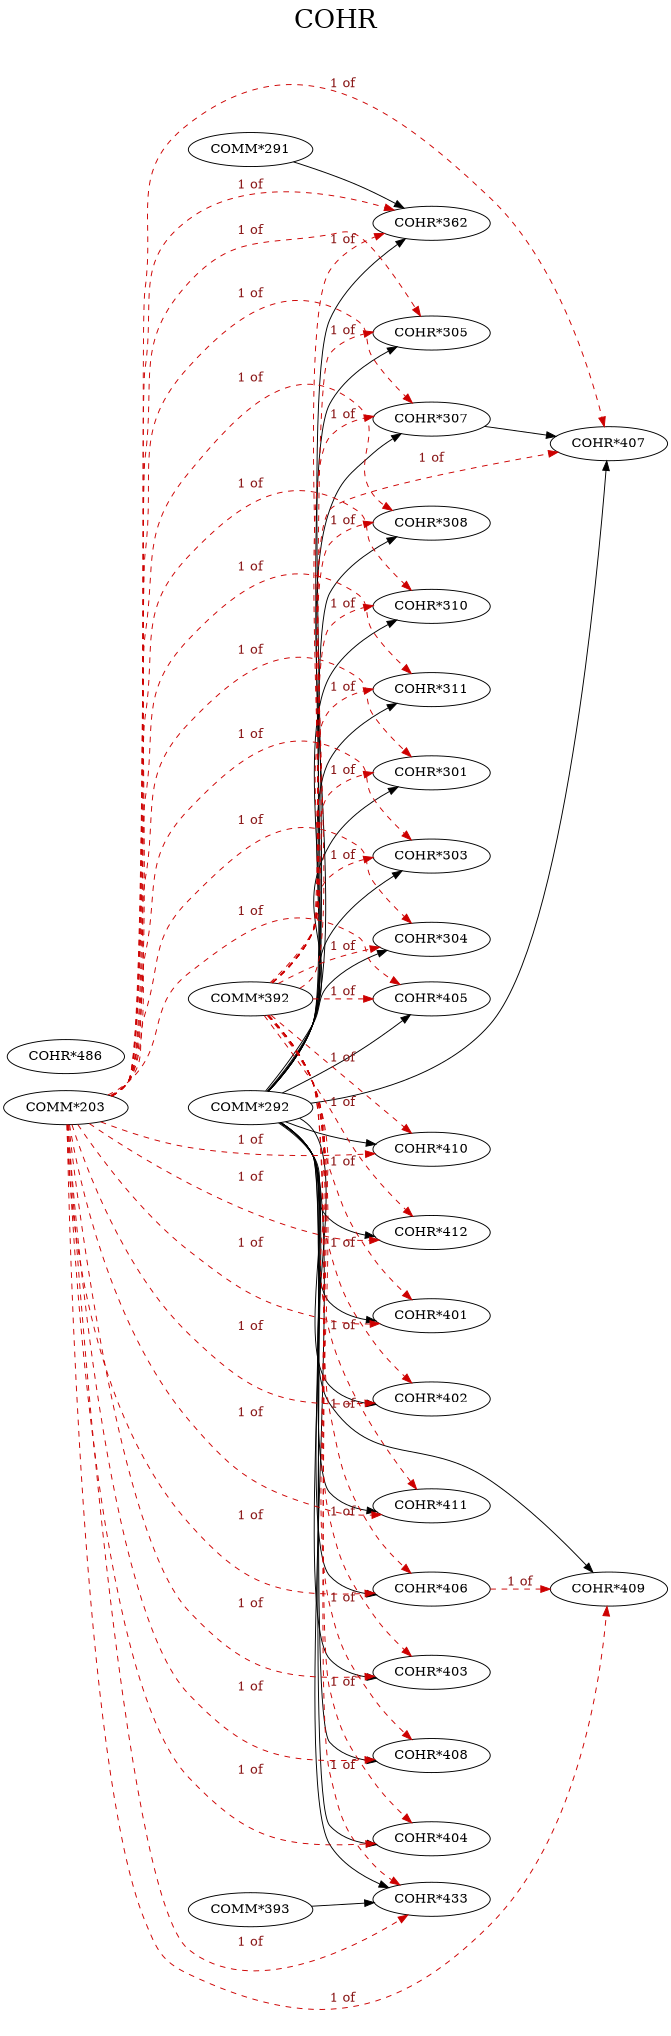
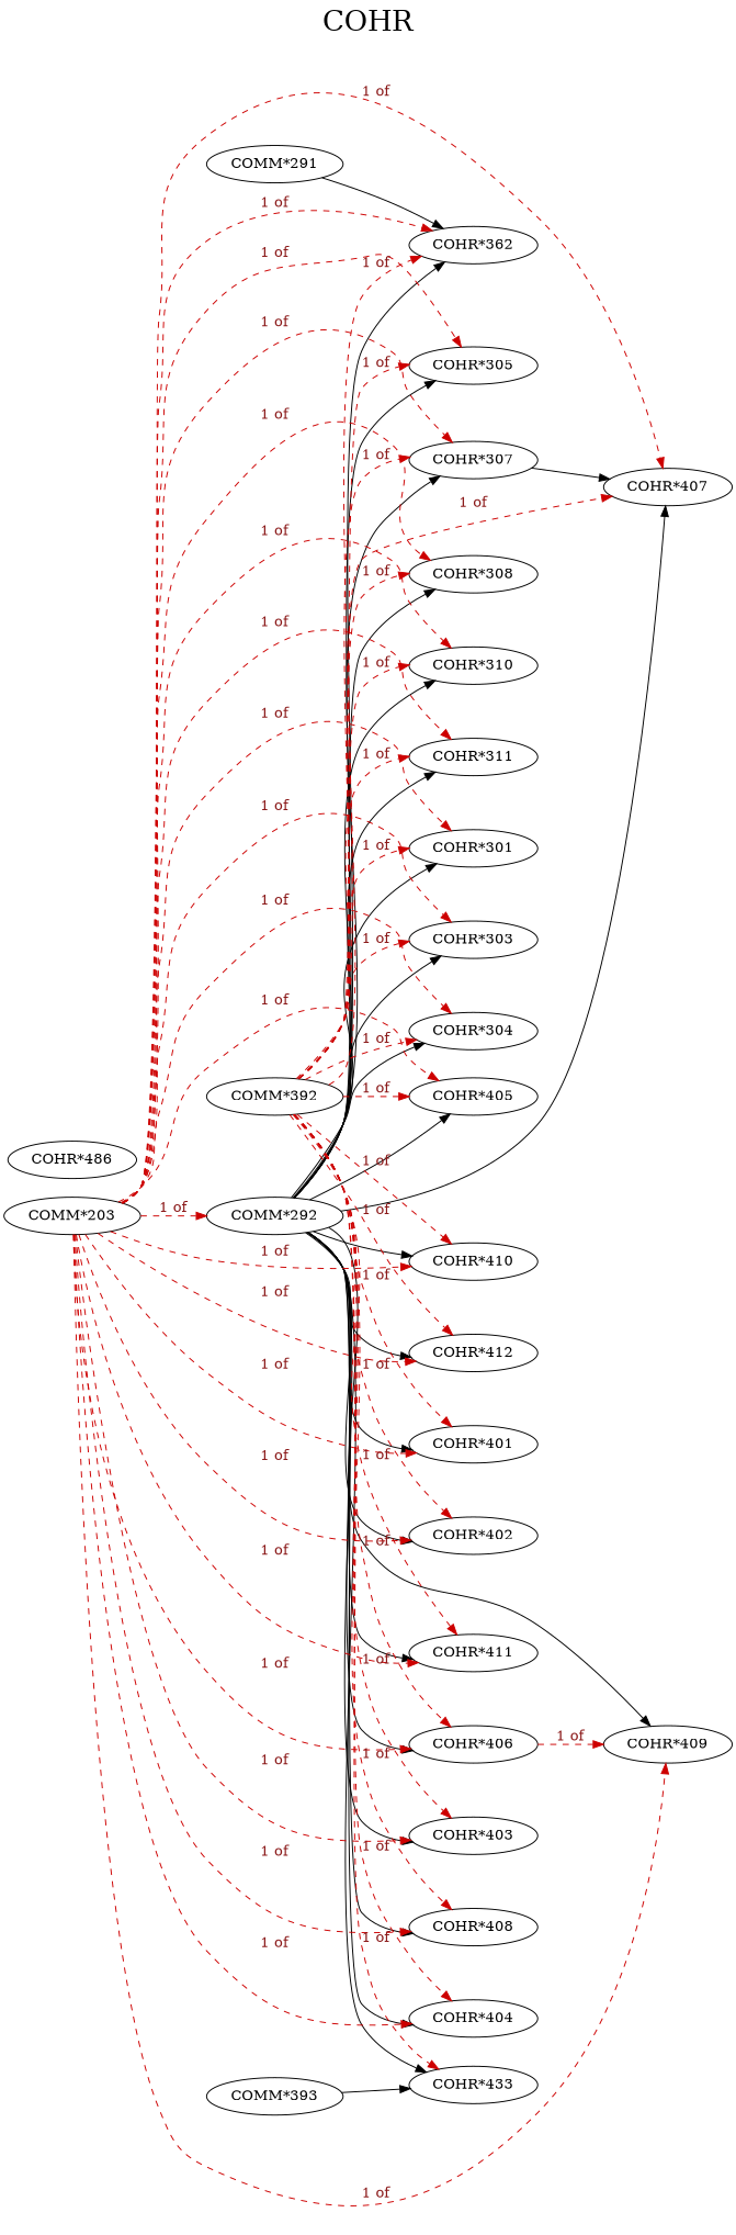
  digraph {
    fontsize=27
    label=COHR
    labelloc=t
    rankdir=LR
    edge [style=dashed color=red3 fontcolor=firebrick4]
    "COMM*292"
    "COHR*301"
    n3 [label="COHR*362"]
    "COHR*303"
    "COHR*304"
    "COHR*305"
    "COHR*307"
    "COHR*308"
    "COHR*310"
    "COHR*311"
    "COHR*401"
    "COHR*402"
    "COHR*403"
    "COHR*404"
    "COHR*405"
    "COHR*406"
    "COHR*407"
    "COHR*408"
    "COHR*409"
    "COHR*410"
    "COHR*411"
    "COHR*412"
    "COHR*433"
    "COMM*203"
    "COMM*392"
    "COMM*291"
    "COMM*393"
    "COHR*486"
    "COMM*292" -> "COHR*301" [style=solid color="" fontcolor=""]
    "COMM*292" -> n3 [style="" color="" fontcolor=""]
    "COMM*292" -> "COHR*303" [style=solid color="" fontcolor=""]
    "COMM*292" -> "COHR*304" [style=solid color="" fontcolor=""]
    "COMM*292" -> "COHR*305" [style=solid color="" fontcolor=""]
    "COMM*292" -> "COHR*307" [style=solid color="" fontcolor=""]
    "COMM*292" -> "COHR*308" [style=solid color="" fontcolor=""]
    "COMM*292" -> "COHR*310" [style=solid color="" fontcolor=""]
    "COMM*292" -> "COHR*311" [style=solid color="" fontcolor=""]
    "COMM*292" -> "COHR*401" [style=solid color="" fontcolor=""]
    "COMM*292" -> "COHR*402" [style=solid color="" fontcolor=""]
    "COMM*292" -> "COHR*403" [style=solid color="" fontcolor=""]
    "COMM*292" -> "COHR*404" [style=solid color="" fontcolor=""]
    "COMM*292" -> "COHR*405" [style=solid color="" fontcolor=""]
    "COMM*292" -> "COHR*406" [style=solid color="" fontcolor=""]
    "COMM*292" -> "COHR*407" [style="" color="" fontcolor=""]
    "COMM*292" -> "COHR*408" [style=solid color="" fontcolor=""]
    "COMM*292" -> "COHR*409" [style=solid color="" fontcolor=""]
    "COMM*292" -> "COHR*410" [style=solid color="" fontcolor=""]
    "COMM*292" -> "COHR*411" [style=solid color="" fontcolor=""]
    "COMM*292" -> "COHR*412" [style=solid color="" fontcolor=""]
    "COMM*292" -> "COHR*433" [style="" color="" fontcolor=""]
    "COHR*307" -> "COHR*407" [style="" color="" fontcolor=""]
    "COHR*406" -> "COHR*409" [label="1 of"]
    "COMM*203" -> "COHR*301" [label="1 of"]
    "COMM*203" -> n3 [label="1 of"]
    "COMM*203" -> "COHR*303" [label="1 of"]
    "COMM*203" -> "COHR*304" [label="1 of"]
    "COMM*203" -> "COHR*305" [label="1 of"]
    "COMM*203" -> "COHR*307" [label="1 of"]
    "COMM*203" -> "COHR*308" [label="1 of"]
    "COMM*203" -> "COHR*310" [label="1 of"]
    "COMM*203" -> "COHR*311" [label="1 of"]
    "COMM*203" -> "COHR*401" [label="1 of"]
    "COMM*203" -> "COHR*402" [label="1 of"]
    "COMM*203" -> "COHR*403" [label="1 of"]
    "COMM*203" -> "COHR*404" [label="1 of"]
    "COMM*203" -> "COHR*405" [label="1 of"]
    "COMM*203" -> "COHR*406" [label="1 of"]
    "COMM*203" -> "COHR*407" [label="1 of"]
    "COMM*203" -> "COHR*408" [label="1 of"]
    "COMM*203" -> "COHR*409" [label="1 of"]
    "COMM*203" -> "COHR*410" [label="1 of"]
    "COMM*203" -> "COHR*411" [label="1 of"]
    "COMM*203" -> "COHR*412" [label="1 of"]
-   "COMM*203" -> "COHR*433" [label="1 of"]
+   "COMM*203" -> "COMM*292" [label="1 of"]
    "COMM*392" -> "COHR*301" [label="1 of"]
    "COMM*392" -> n3 [label="1 of"]
    "COMM*392" -> "COHR*303" [label="1 of"]
    "COMM*392" -> "COHR*304" [label="1 of"]
    "COMM*392" -> "COHR*305" [label="1 of"]
    "COMM*392" -> "COHR*307" [label="1 of"]
    "COMM*392" -> "COHR*308" [label="1 of"]
    "COMM*392" -> "COHR*310" [label="1 of"]
    "COMM*392" -> "COHR*311" [label="1 of"]
    "COMM*392" -> "COHR*401" [label="1 of"]
    "COMM*392" -> "COHR*402" [label="1 of"]
    "COMM*392" -> "COHR*403" [label="1 of"]
    "COMM*392" -> "COHR*404" [label="1 of"]
    "COMM*392" -> "COHR*405" [label="1 of"]
    "COMM*392" -> "COHR*406" [label="1 of"]
    "COMM*392" -> "COHR*407" [label="1 of"]
    "COMM*392" -> "COHR*408" [label="1 of"]
    "COMM*392" -> "COHR*410" [label="1 of"]
    "COMM*392" -> "COHR*411" [label="1 of"]
    "COMM*392" -> "COHR*412" [label="1 of"]
    "COMM*392" -> "COHR*433" [label="1 of"]
    "COMM*291" -> n3 [style="" color="" fontcolor=""]
    "COMM*393" -> "COHR*433" [style="" color="" fontcolor=""]
  }
